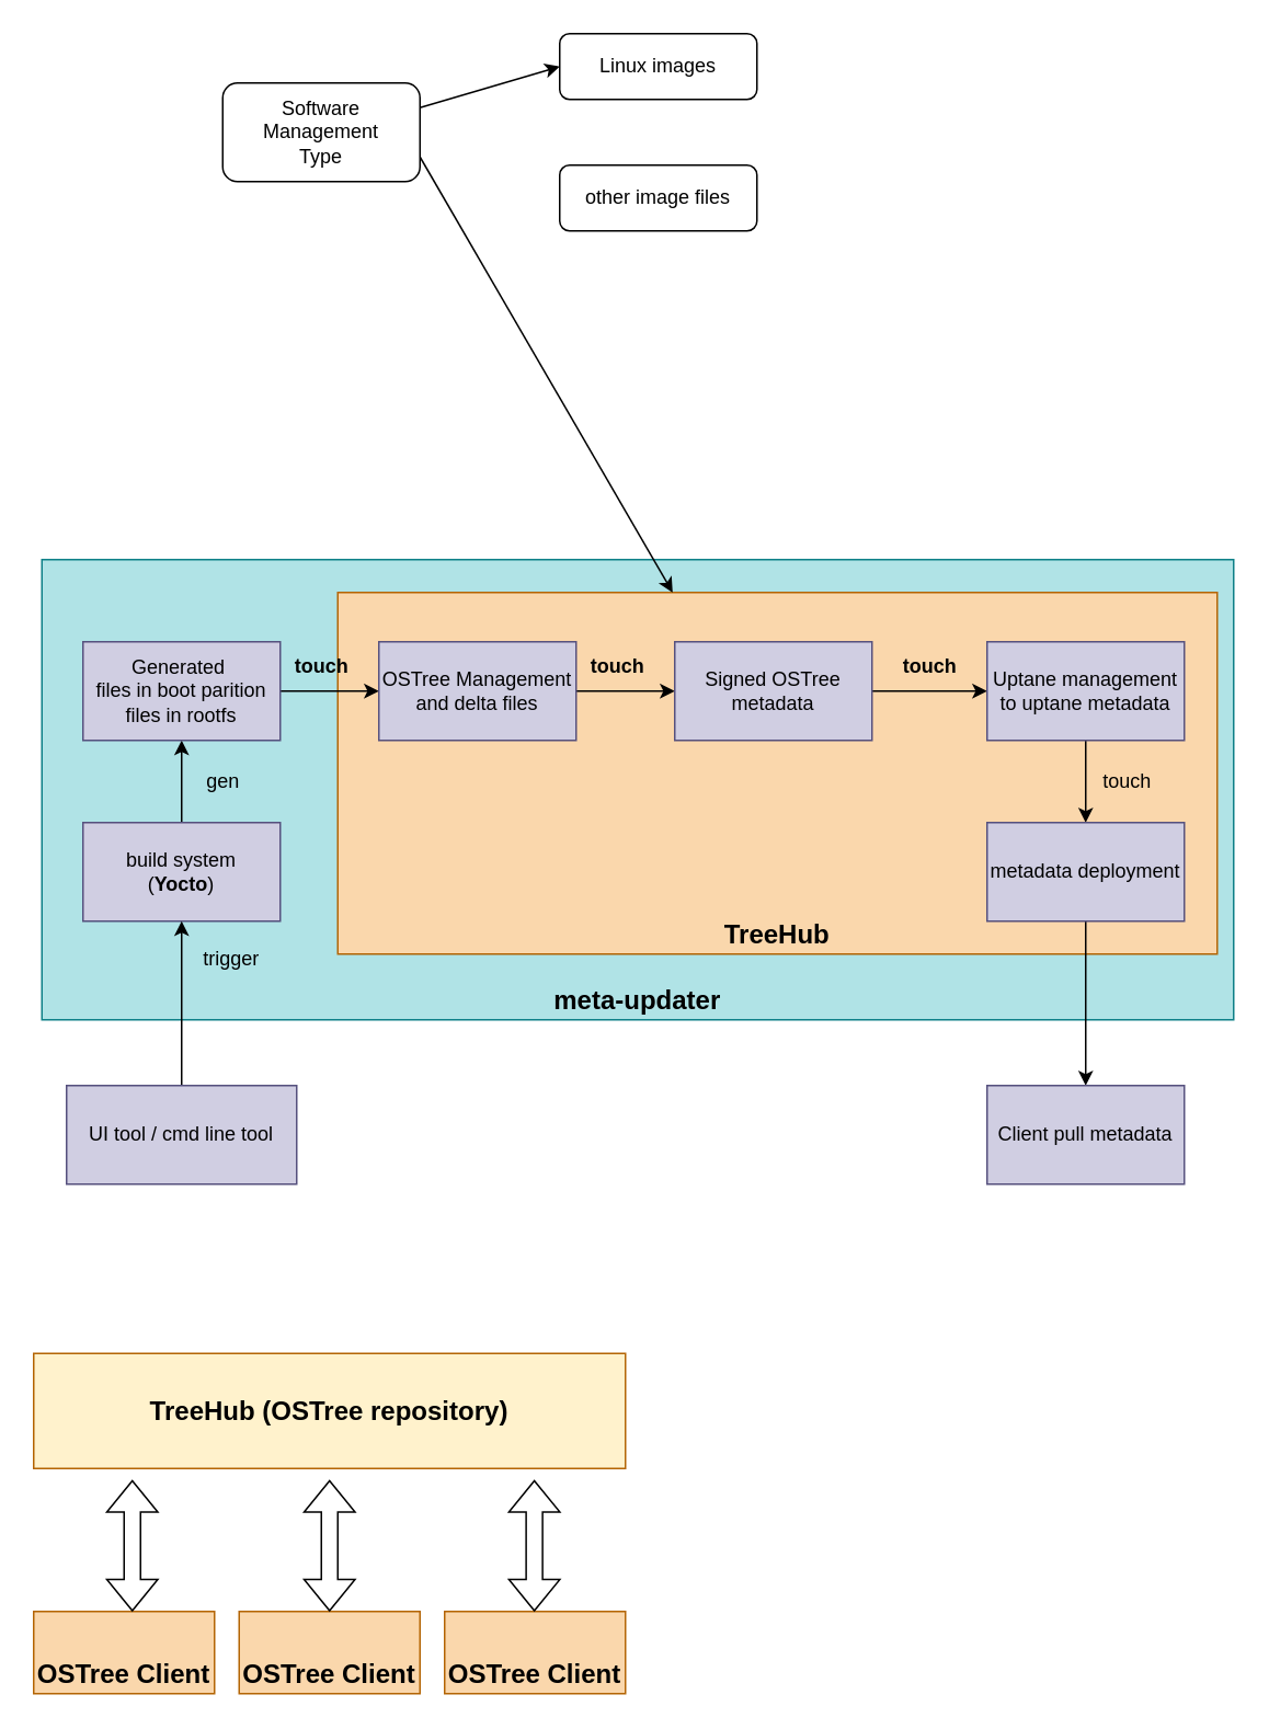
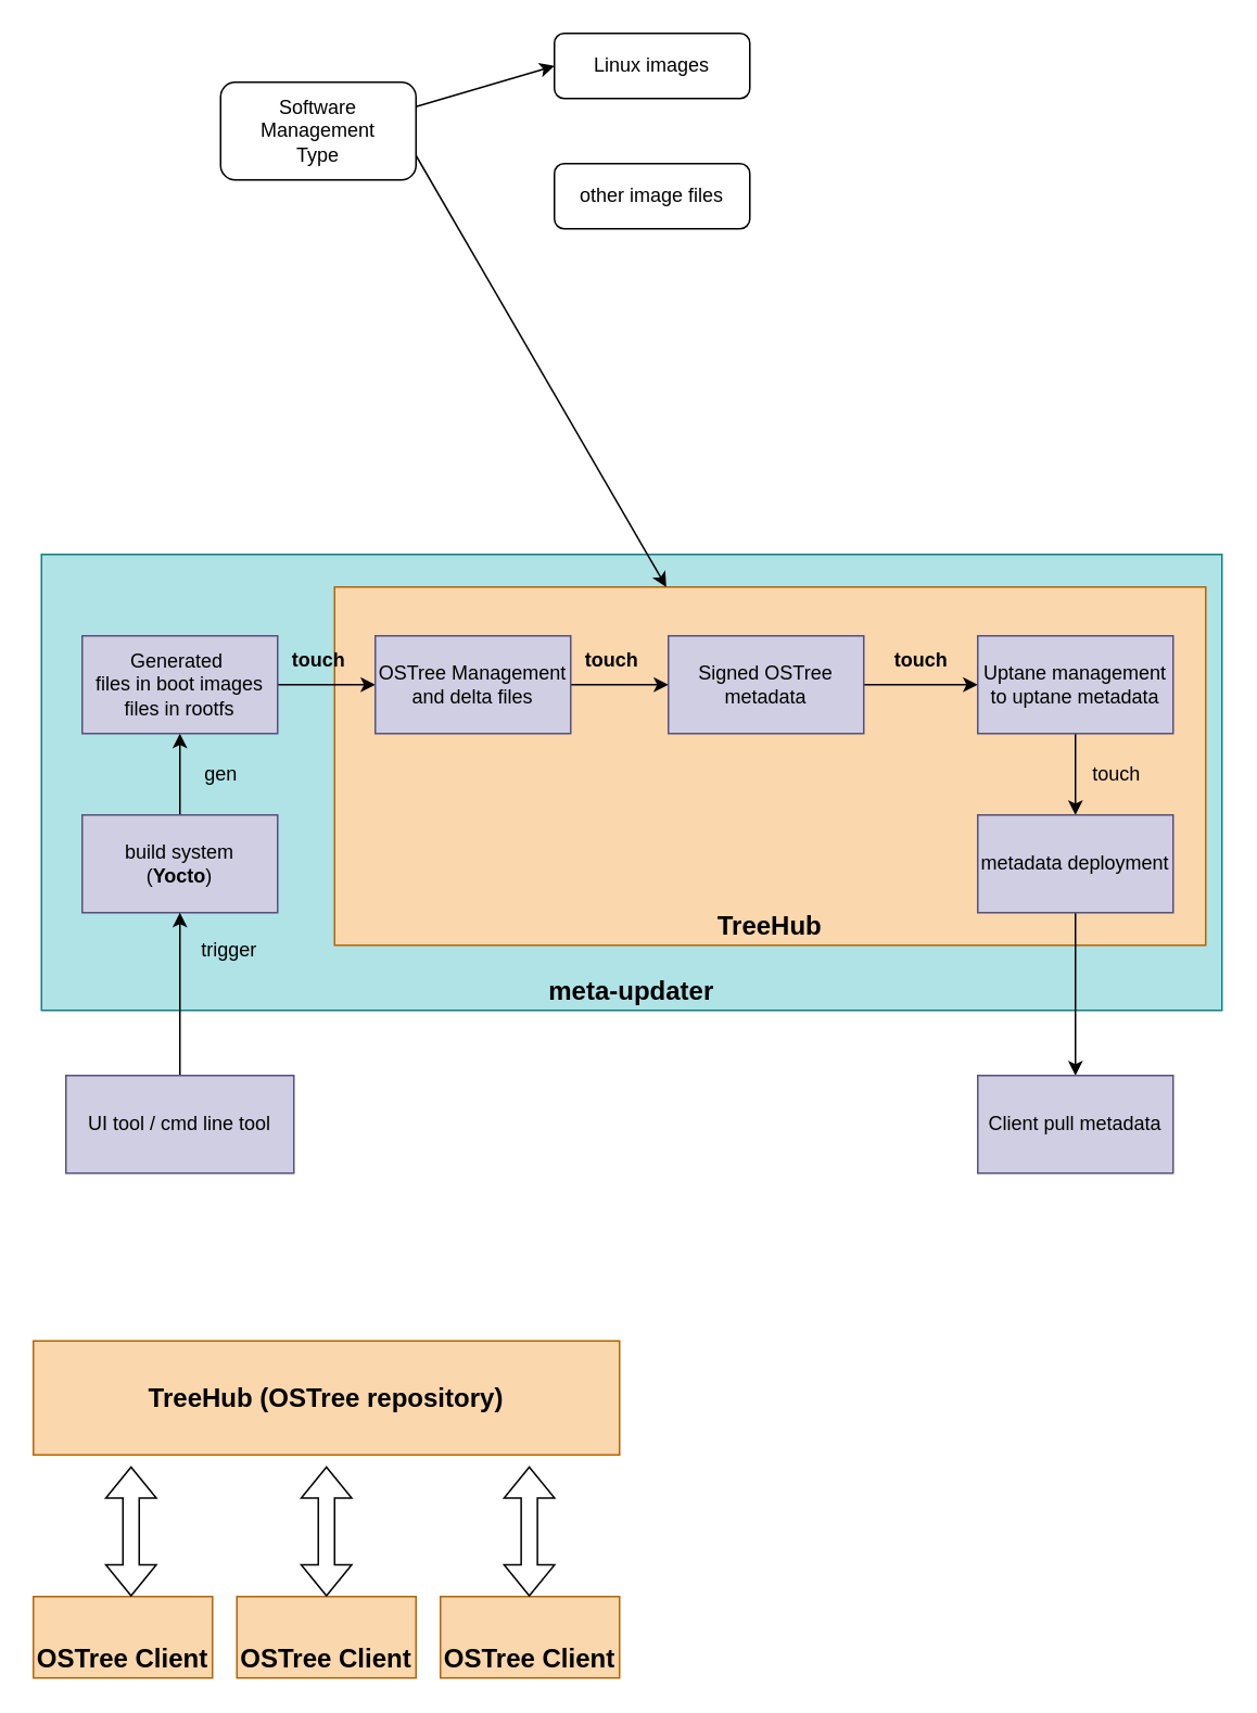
  <mxCell id="0" />
  <mxCell id="1" parent="0" />
  <mxCell id="2" value="meta-updater" style="rounded=0;whiteSpace=wrap;html=1;fillColor=#b0e3e6;strokeColor=#0e8088;verticalAlign=bottom;fontStyle=1;fontSize=16;" vertex="1" parent="1"><mxGeometry x="25" y="340" width="725" height="280" as="geometry" /></mxCell>
  <mxCell id="3" value="TreeHub" style="rounded=0;whiteSpace=wrap;html=1;fillColor=#fad7ac;strokeColor=#b46504;verticalAlign=bottom;fontStyle=1;fontSize=16;" vertex="1" parent="1"><mxGeometry x="205" y="360" width="535" height="220" as="geometry" /></mxCell>
  <mxCell id="4" style="edgeStyle=orthogonalEdgeStyle;rounded=0;orthogonalLoop=1;jettySize=auto;html=1;exitX=0.5;exitY=0;exitDx=0;exitDy=0;" edge="1" parent="1" source="5" target="9"><mxGeometry relative="1" as="geometry" /></mxCell>
  <mxCell id="5" value="build system&lt;br&gt;(&lt;b&gt;Yocto&lt;/b&gt;)" style="rounded=0;whiteSpace=wrap;html=1;fillColor=#d0cee2;strokeColor=#56517e;" vertex="1" parent="1"><mxGeometry x="50" y="500" width="120" height="60" as="geometry" /></mxCell>
  <mxCell id="6" style="edgeStyle=orthogonalEdgeStyle;rounded=0;orthogonalLoop=1;jettySize=auto;html=1;exitX=0.5;exitY=0;exitDx=0;exitDy=0;" edge="1" parent="1" source="7" target="5"><mxGeometry relative="1" as="geometry" /></mxCell>
  <mxCell id="7" value="UI tool / cmd line tool" style="rounded=0;whiteSpace=wrap;html=1;fillColor=#d0cee2;strokeColor=#56517e;" vertex="1" parent="1"><mxGeometry x="40" y="660" width="140" height="60" as="geometry" /></mxCell>
  <mxCell id="8" style="edgeStyle=orthogonalEdgeStyle;rounded=0;orthogonalLoop=1;jettySize=auto;html=1;exitX=1;exitY=0.5;exitDx=0;exitDy=0;" edge="1" parent="1" source="9" target="11"><mxGeometry relative="1" as="geometry" /></mxCell>
- <mxCell id="9" value="Generated&amp;nbsp;&lt;br&gt;files in boot parition&lt;br&gt;files in rootfs" style="rounded=0;whiteSpace=wrap;html=1;fillColor=#d0cee2;strokeColor=#56517e;" vertex="1" parent="1"><mxGeometry x="50" y="390" width="120" height="60" as="geometry" /></mxCell>
+ <mxCell id="9" value="Generated&amp;nbsp;&lt;br&gt;files in boot images&lt;br&gt;files in rootfs" style="rounded=0;whiteSpace=wrap;html=1;fillColor=#d0cee2;strokeColor=#56517e;" vertex="1" parent="1"><mxGeometry x="50" y="390" width="120" height="60" as="geometry" /></mxCell>
  <mxCell id="10" style="edgeStyle=orthogonalEdgeStyle;rounded=0;orthogonalLoop=1;jettySize=auto;html=1;exitX=1;exitY=0.5;exitDx=0;exitDy=0;" edge="1" parent="1" source="11" target="13"><mxGeometry relative="1" as="geometry" /></mxCell>
  <mxCell id="11" value="OSTree Management&lt;br&gt;and delta files" style="rounded=0;whiteSpace=wrap;html=1;fillColor=#d0cee2;strokeColor=#56517e;" vertex="1" parent="1"><mxGeometry x="230" y="390" width="120" height="60" as="geometry" /></mxCell>
  <mxCell id="12" style="edgeStyle=orthogonalEdgeStyle;rounded=0;orthogonalLoop=1;jettySize=auto;html=1;exitX=1;exitY=0.5;exitDx=0;exitDy=0;" edge="1" parent="1" source="13" target="15"><mxGeometry relative="1" as="geometry" /></mxCell>
  <mxCell id="13" value="Signed OSTree&lt;br&gt;metadata&lt;br&gt;" style="rounded=0;whiteSpace=wrap;html=1;fillColor=#d0cee2;strokeColor=#56517e;" vertex="1" parent="1"><mxGeometry x="410" y="390" width="120" height="60" as="geometry" /></mxCell>
  <mxCell id="14" style="edgeStyle=orthogonalEdgeStyle;rounded=0;orthogonalLoop=1;jettySize=auto;html=1;exitX=0.5;exitY=1;exitDx=0;exitDy=0;" edge="1" parent="1" source="15" target="17"><mxGeometry relative="1" as="geometry" /></mxCell>
  <mxCell id="15" value="Uptane management&lt;br&gt;to uptane metadata" style="rounded=0;whiteSpace=wrap;html=1;fillColor=#d0cee2;strokeColor=#56517e;" vertex="1" parent="1"><mxGeometry x="600" y="390" width="120" height="60" as="geometry" /></mxCell>
  <mxCell id="16" style="edgeStyle=orthogonalEdgeStyle;rounded=0;orthogonalLoop=1;jettySize=auto;html=1;exitX=0.5;exitY=1;exitDx=0;exitDy=0;" edge="1" parent="1" source="17" target="18"><mxGeometry relative="1" as="geometry" /></mxCell>
  <mxCell id="17" value="metadata deployment" style="rounded=0;whiteSpace=wrap;html=1;fillColor=#d0cee2;strokeColor=#56517e;" vertex="1" parent="1"><mxGeometry x="600" y="500" width="120" height="60" as="geometry" /></mxCell>
  <mxCell id="18" value="Client pull metadata" style="rounded=0;whiteSpace=wrap;html=1;fillColor=#d0cee2;strokeColor=#56517e;" vertex="1" parent="1"><mxGeometry x="600" y="660" width="120" height="60" as="geometry" /></mxCell>
  <mxCell id="19" value="trigger" style="text;html=1;align=center;verticalAlign=middle;resizable=0;points=[];autosize=1;strokeColor=none;fillColor=none;" vertex="1" parent="1"><mxGeometry x="110" y="568" width="60" height="30" as="geometry" /></mxCell>
  <mxCell id="20" value="gen" style="text;html=1;align=center;verticalAlign=middle;resizable=0;points=[];autosize=1;strokeColor=none;fillColor=none;" vertex="1" parent="1"><mxGeometry x="115" y="460" width="40" height="30" as="geometry" /></mxCell>
  <mxCell id="21" value="touch" style="text;html=1;align=center;verticalAlign=middle;resizable=0;points=[];autosize=1;strokeColor=none;fillColor=none;fontStyle=1" vertex="1" parent="1"><mxGeometry x="165" y="390" width="60" height="30" as="geometry" /></mxCell>
  <mxCell id="22" value="touch" style="text;html=1;align=center;verticalAlign=middle;resizable=0;points=[];autosize=1;strokeColor=none;fillColor=none;fontStyle=1" vertex="1" parent="1"><mxGeometry x="345" y="390" width="60" height="30" as="geometry" /></mxCell>
  <mxCell id="23" value="touch" style="text;html=1;align=center;verticalAlign=middle;resizable=0;points=[];autosize=1;strokeColor=none;fillColor=none;fontStyle=1" vertex="1" parent="1"><mxGeometry x="535" y="390" width="60" height="30" as="geometry" /></mxCell>
  <mxCell id="24" value="touch" style="text;html=1;align=center;verticalAlign=middle;resizable=0;points=[];autosize=1;strokeColor=none;fillColor=none;" vertex="1" parent="1"><mxGeometry x="660" y="460" width="50" height="30" as="geometry" /></mxCell>
  <mxCell id="25" style="rounded=0;orthogonalLoop=1;jettySize=auto;html=1;exitX=1;exitY=0.25;exitDx=0;exitDy=0;entryX=0;entryY=0.5;entryDx=0;entryDy=0;" edge="1" parent="1" source="27" target="28"><mxGeometry relative="1" as="geometry" /></mxCell>
  <mxCell id="26" style="rounded=0;orthogonalLoop=1;jettySize=auto;html=1;exitX=1;exitY=0.75;exitDx=0;exitDy=0;" edge="1" parent="1" source="27" target="3"><mxGeometry relative="1" as="geometry" /></mxCell>
  <mxCell id="27" value="Software Management&lt;br&gt;Type" style="rounded=1;whiteSpace=wrap;html=1;" vertex="1" parent="1"><mxGeometry x="135" y="50" width="120" height="60" as="geometry" /></mxCell>
  <mxCell id="28" value="Linux images" style="rounded=1;whiteSpace=wrap;html=1;" vertex="1" parent="1"><mxGeometry x="340" y="20" width="120" height="40" as="geometry" /></mxCell>
  <mxCell id="29" value="other image files" style="rounded=1;whiteSpace=wrap;html=1;" vertex="1" parent="1"><mxGeometry x="340" y="100" width="120" height="40" as="geometry" /></mxCell>
- <mxCell id="30" value="TreeHub (OSTree repository)" style="rounded=0;whiteSpace=wrap;html=1;fillColor=#fff2cc;strokeColor=#b46504;verticalAlign=middle;fontStyle=1;fontSize=16;" vertex="1" parent="1"><mxGeometry y="823" width="360" height="70" as="geometry" x="20" /></mxCell>
+ <mxCell id="30" value="TreeHub (OSTree repository)" style="rounded=0;whiteSpace=wrap;html=1;fillColor=#fad7ac;strokeColor=#b46504;verticalAlign=middle;fontStyle=1;fontSize=16;" vertex="1" parent="1"><mxGeometry y="823" width="360" height="70" as="geometry" x="20" /></mxCell>
  <mxCell id="31" value="OSTree Client" style="rounded=0;whiteSpace=wrap;html=1;fillColor=#fad7ac;strokeColor=#b46504;verticalAlign=bottom;fontStyle=1;fontSize=16;" vertex="1" parent="1"><mxGeometry y="980" width="110" height="50" as="geometry" x="20" /></mxCell>
  <mxCell id="32" value="OSTree Client" style="rounded=0;whiteSpace=wrap;html=1;fillColor=#fad7ac;strokeColor=#b46504;verticalAlign=bottom;fontStyle=1;fontSize=16;" vertex="1" parent="1"><mxGeometry x="145" y="980" width="110" height="50" as="geometry" /></mxCell>
  <mxCell id="33" value="OSTree Client" style="rounded=0;whiteSpace=wrap;html=1;fillColor=#fad7ac;strokeColor=#b46504;verticalAlign=bottom;fontStyle=1;fontSize=16;" vertex="1" parent="1"><mxGeometry x="270" y="980" width="110" height="50" as="geometry" /></mxCell>
  <mxCell id="34" value="" style="shape=flexArrow;endArrow=classic;startArrow=classic;html=1;rounded=0;" edge="1" parent="1"><mxGeometry width="100" height="100" relative="1" as="geometry"><mxPoint x="324.58" y="980" as="sourcePoint" /><mxPoint x="324.58" y="900" as="targetPoint" /></mxGeometry></mxCell>
  <mxCell id="35" value="" style="shape=flexArrow;endArrow=classic;startArrow=classic;html=1;rounded=0;" edge="1" parent="1"><mxGeometry width="100" height="100" relative="1" as="geometry"><mxPoint x="80" y="980" as="sourcePoint" /><mxPoint x="80" y="900" as="targetPoint" /></mxGeometry></mxCell>
  <mxCell id="36" value="" style="shape=flexArrow;endArrow=classic;startArrow=classic;html=1;rounded=0;" edge="1" parent="1"><mxGeometry width="100" height="100" relative="1" as="geometry"><mxPoint x="200" y="980" as="sourcePoint" /><mxPoint x="200" y="900" as="targetPoint" /></mxGeometry></mxCell>
